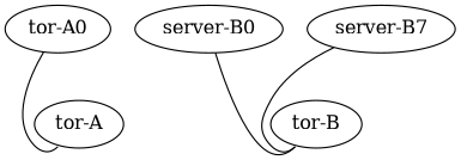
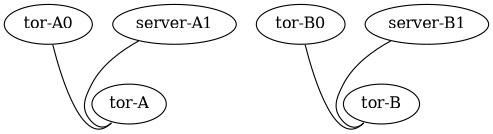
  graph {
    node [config="./helper_scripts/config_production_server.sh" function=host memory=700 os="hashicorp/bionic64" vagrant=eth3 version="1.0.282"]
    edge [headport=swp1 tailport=eth1]
    "tor-A" [config="./helper_scripts/config_production_switch.sh" function=leaf vagrant=eth1]
    "tor-B" [config="./helper_scripts/config_production_switch.sh" function=leaf vagrant=eth1]
    n3 [label="tor-A0"]
-   "server-B0"
-   "server-B1" [label="server-B7"]
+   "server-A1"
+   "server-B0" [label="tor-B0"]
+   "server-B1"
    n3 -- "tor-A"
+   "server-A1" -- "tor-A" [headport=swp2]
    "server-B0" -- "tor-B"
    "server-B1" -- "tor-B" [headport=swp2]
  }
